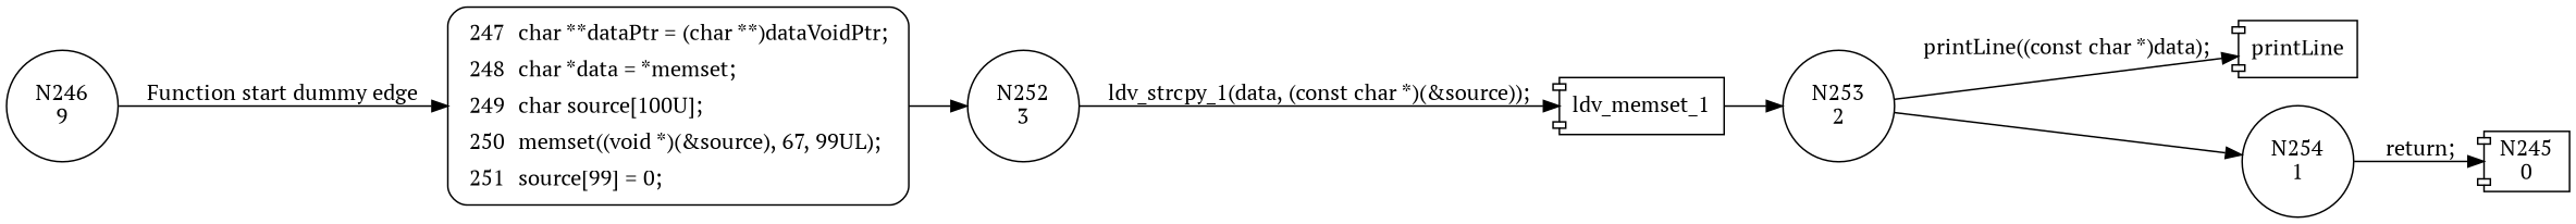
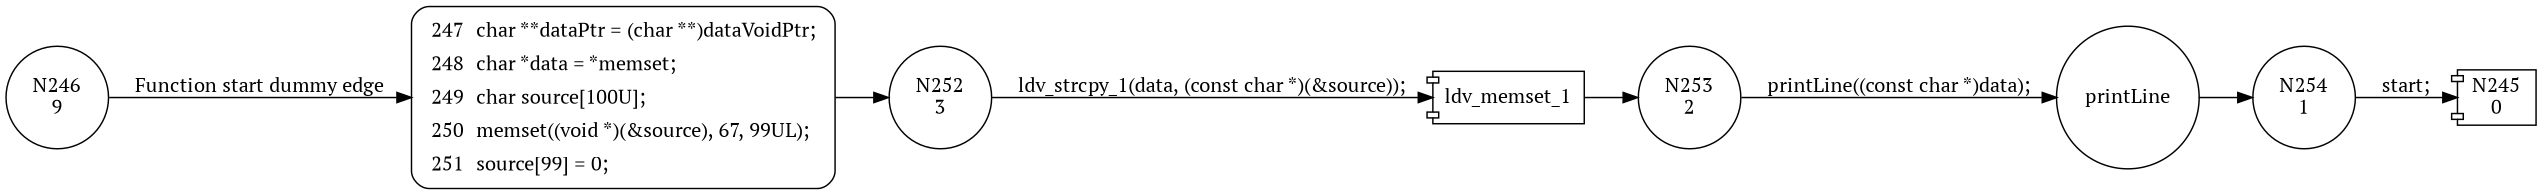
  digraph {
    fontname="PT Serif"
    rankdir=LR
    node [fontname="PT Serif" shape=circle]
    edge [fontname="PT Serif"]
    n1 [label="N246\n9"]
    n2 [fillcolor=white label=<<table border="0" cellborder="0" cellpadding="3" bgcolor="white"><tr><td align="right">247</td><td align="left">char **dataPtr = (char **)dataVoidPtr;</td></tr><tr><td align="right">248</td><td align="left">char *data = *memset;</td></tr><tr><td align="right">249</td><td align="left">char source[100U];</td></tr><tr><td align="right">250</td><td align="left">memset((void *)(&amp;source), 67, 99UL);</td></tr><tr><td align="right">251</td><td align="left">source[99] = 0;</td></tr></table>> penwidth=1 shape=Mrecord style="filled,bold"]
    n3 [label="N252\n3"]
    n4 [label=ldv_memset_1 shape=component]
    n5 [label="N253\n2"]
-   n6 [label=printLine shape=component]
+   n6 [label=printLine]
    n7 [label="N254\n1"]
    n8 [label="N245\n0" shape=component]
    n1 -> n2 [label="Function start dummy edge"]
    n2 -> n3
    n3 -> n4 [label="ldv_strcpy_1(data, (const char *)(&source));"]
    n4 -> n5
    n5 -> n6 [label="printLine((const char *)data);"]
-   n5 -> n7
-   n7 -> n8 [label="return;"]
+   n6 -> n7
+   n7 -> n8 [label="start;"]
  }
